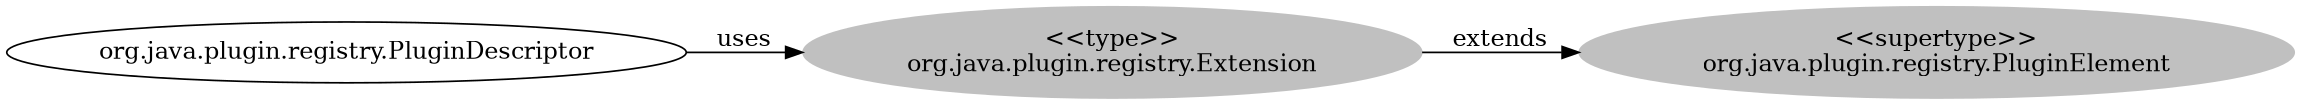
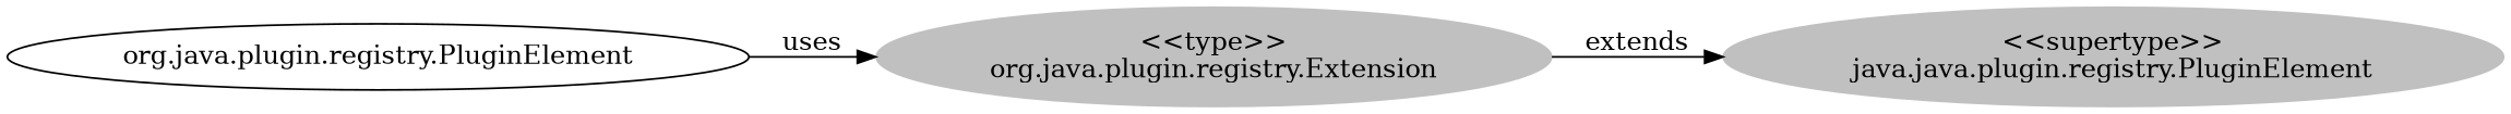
  digraph {
    rankdir=LR
    node [color=grey style=filled]
    n1 [label="<<type>>\norg.java.plugin.registry.Extension"]
-   n2 [label="<<supertype>>\norg.java.plugin.registry.PluginElement"]
-   n3 [label="org.java.plugin.registry.PluginDescriptor" color="" style=""]
+   n2 [label="<<supertype>>\njava.java.plugin.registry.PluginElement"]
+   n3 [label="org.java.plugin.registry.PluginElement" color="" style=""]
    n1 -> n2 [label=extends]
    n3 -> n1 [label=uses]
  }
